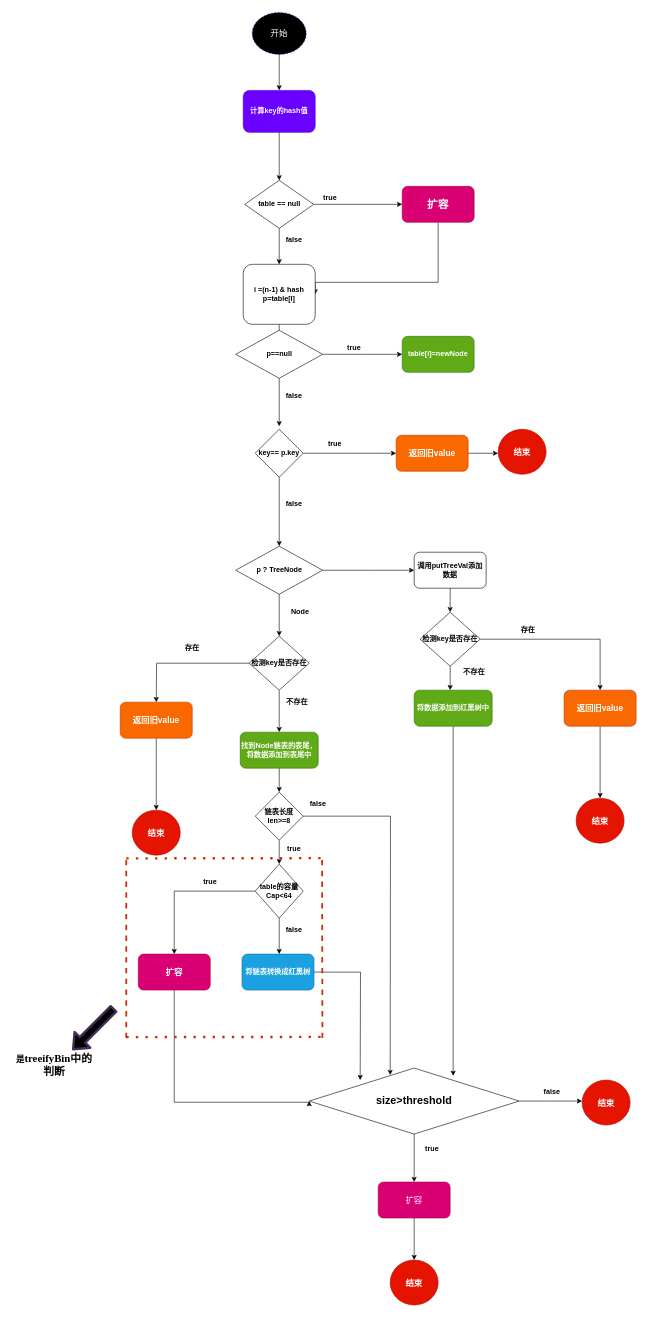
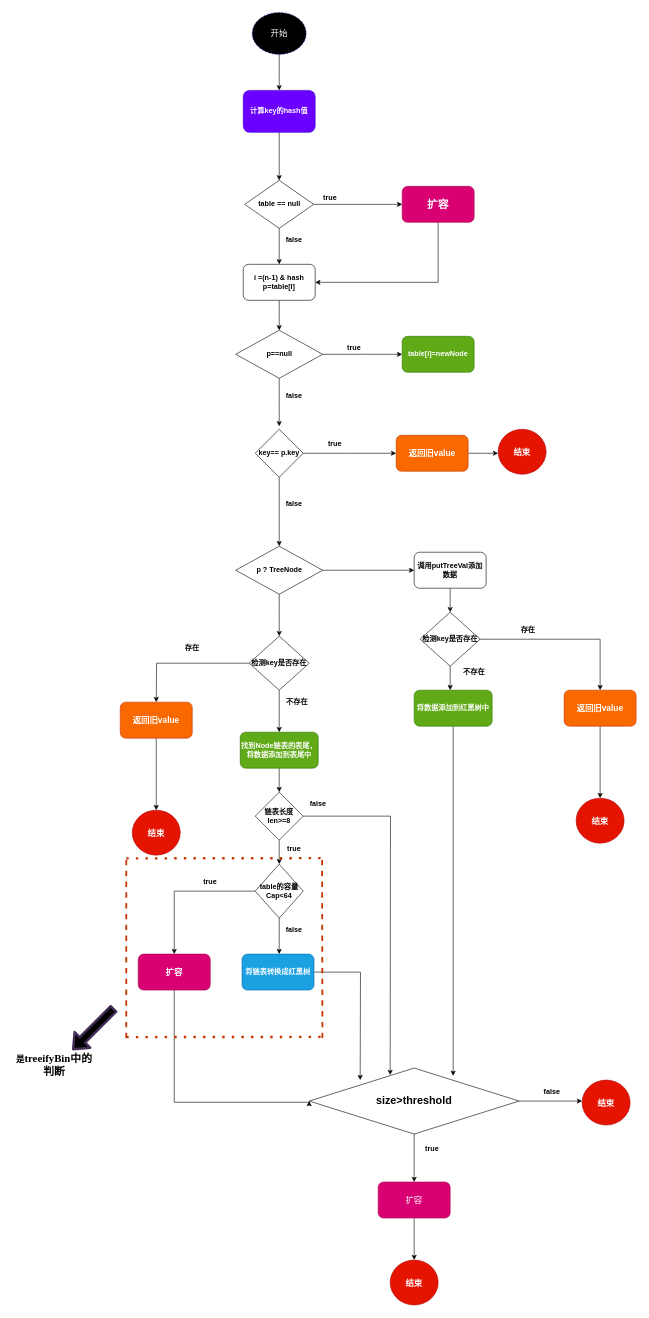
  <mxCell id="0" />
  <mxCell id="1" parent="0" />
  <mxCell id="2" style="edgeStyle=orthogonalEdgeStyle;rounded=0;orthogonalLoop=1;jettySize=auto;html=1;" edge="1" parent="1" source="3"><mxGeometry relative="1" as="geometry"><mxPoint x="465" y="150" as="targetPoint" /></mxGeometry></mxCell>
  <mxCell id="3" value="&lt;font style=&quot;font-size: 14px&quot;&gt;开始&lt;/font&gt;" style="ellipse;whiteSpace=wrap;html=1;strokeColor=#3700CC;fontColor=#ffffff;fillColor=#000000;dashed=1;" vertex="1" parent="1"><mxGeometry x="420" y="20" width="90" height="70" as="geometry" /></mxCell>
  <mxCell id="4" style="edgeStyle=orthogonalEdgeStyle;rounded=0;orthogonalLoop=1;jettySize=auto;html=1;exitX=0.5;exitY=1;exitDx=0;exitDy=0;entryX=0.5;entryY=0;entryDx=0;entryDy=0;" edge="1" parent="1" source="6" target="12"><mxGeometry relative="1" as="geometry"><mxPoint x="465" y="430" as="targetPoint" /></mxGeometry></mxCell>
  <mxCell id="5" style="edgeStyle=orthogonalEdgeStyle;rounded=0;orthogonalLoop=1;jettySize=auto;html=1;exitX=1;exitY=0.5;exitDx=0;exitDy=0;entryX=0;entryY=0.5;entryDx=0;entryDy=0;" edge="1" parent="1" source="6" target="8"><mxGeometry relative="1" as="geometry"><mxPoint x="590" y="340" as="targetPoint" /></mxGeometry></mxCell>
  <mxCell id="6" value="&lt;b&gt;table == null&lt;/b&gt;" style="rhombus;whiteSpace=wrap;html=1;" vertex="1" parent="1"><mxGeometry x="407.5" y="300" width="115" height="80" as="geometry" /></mxCell>
  <mxCell id="7" style="edgeStyle=orthogonalEdgeStyle;rounded=0;orthogonalLoop=1;jettySize=auto;html=1;entryX=1;entryY=0.5;entryDx=0;entryDy=0;" edge="1" parent="1" source="8" target="12"><mxGeometry relative="1" as="geometry"><Array as="points"><mxPoint x="730" y="470" /></Array></mxGeometry></mxCell>
  <mxCell id="8" value="&lt;font style=&quot;font-size: 18px&quot;&gt;&lt;b&gt;扩容&lt;/b&gt;&lt;/font&gt;" style="rounded=1;whiteSpace=wrap;html=1;fillColor=#d80073;strokeColor=#A50040;fontColor=#ffffff;" vertex="1" parent="1"><mxGeometry x="670" y="310" width="120" height="60" as="geometry" /></mxCell>
  <mxCell id="9" value="&lt;b&gt;true&lt;/b&gt;" style="text;html=1;strokeColor=none;fillColor=none;align=center;verticalAlign=middle;whiteSpace=wrap;rounded=0;" vertex="1" parent="1"><mxGeometry x="530" y="320" width="40" height="20" as="geometry" /></mxCell>
  <mxCell id="10" value="&lt;b&gt;false&lt;/b&gt;" style="text;html=1;strokeColor=none;fillColor=none;align=center;verticalAlign=middle;whiteSpace=wrap;rounded=0;" vertex="1" parent="1"><mxGeometry x="470" y="390" width="40" height="20" as="geometry" /></mxCell>
  <mxCell id="11" style="edgeStyle=orthogonalEdgeStyle;rounded=0;orthogonalLoop=1;jettySize=auto;html=1;" edge="1" parent="1" source="12"><mxGeometry relative="1" as="geometry"><mxPoint x="465" y="550" as="targetPoint" /></mxGeometry></mxCell>
- <mxCell id="12" value="&lt;b&gt;i =(n-1) &amp;amp; hash&lt;br&gt;p=table[i]&lt;br&gt;&lt;/b&gt;" style="rounded=1;whiteSpace=wrap;html=1;" vertex="1" parent="1"><mxGeometry x="405" y="440" width="120" height="100" as="geometry" /></mxCell>
+ <mxCell id="12" value="&lt;b&gt;i =(n-1) &amp;amp; hash&lt;br&gt;p=table[i]&lt;br&gt;&lt;/b&gt;" style="rounded=1;whiteSpace=wrap;html=1;" vertex="1" parent="1"><mxGeometry x="405" y="440" width="120" height="60" as="geometry" /></mxCell>
  <mxCell id="13" style="edgeStyle=orthogonalEdgeStyle;rounded=0;orthogonalLoop=1;jettySize=auto;html=1;" edge="1" parent="1" source="15"><mxGeometry relative="1" as="geometry"><mxPoint x="670" y="590" as="targetPoint" /></mxGeometry></mxCell>
  <mxCell id="14" style="edgeStyle=orthogonalEdgeStyle;rounded=0;orthogonalLoop=1;jettySize=auto;html=1;" edge="1" parent="1" source="15"><mxGeometry relative="1" as="geometry"><mxPoint x="465" y="710" as="targetPoint" /></mxGeometry></mxCell>
  <mxCell id="15" value="&lt;b&gt;p==null&lt;/b&gt;" style="rhombus;whiteSpace=wrap;html=1;" vertex="1" parent="1"><mxGeometry x="392.5" y="550" width="145" height="80" as="geometry" /></mxCell>
  <mxCell id="16" value="&lt;b&gt;table[i]=newNode&lt;/b&gt;" style="rounded=1;whiteSpace=wrap;html=1;fillColor=#60a917;strokeColor=#2D7600;fontColor=#ffffff;" vertex="1" parent="1"><mxGeometry x="670" y="560" width="120" height="60" as="geometry" /></mxCell>
  <mxCell id="17" value="&lt;b&gt;true&lt;/b&gt;" style="text;html=1;strokeColor=none;fillColor=none;align=center;verticalAlign=middle;whiteSpace=wrap;rounded=0;" vertex="1" parent="1"><mxGeometry x="570" y="570" width="40" height="20" as="geometry" /></mxCell>
  <mxCell id="18" style="edgeStyle=orthogonalEdgeStyle;rounded=0;orthogonalLoop=1;jettySize=auto;html=1;entryX=0.5;entryY=0;entryDx=0;entryDy=0;" edge="1" parent="1" source="19" target="6"><mxGeometry relative="1" as="geometry" /></mxCell>
  <mxCell id="19" value="&lt;b&gt;计算key的hash值&lt;/b&gt;" style="rounded=1;whiteSpace=wrap;html=1;fillColor=#6a00ff;strokeColor=#3700CC;fontColor=#ffffff;" vertex="1" parent="1"><mxGeometry x="405" y="150" width="120" height="70" as="geometry" /></mxCell>
  <mxCell id="20" value="&lt;b&gt;false&lt;/b&gt;" style="text;html=1;strokeColor=none;fillColor=none;align=center;verticalAlign=middle;whiteSpace=wrap;rounded=0;" vertex="1" parent="1"><mxGeometry x="470" y="650" width="40" height="20" as="geometry" /></mxCell>
  <mxCell id="21" style="edgeStyle=orthogonalEdgeStyle;rounded=0;orthogonalLoop=1;jettySize=auto;html=1;" edge="1" parent="1" source="23"><mxGeometry relative="1" as="geometry"><mxPoint x="690" y="950" as="targetPoint" /></mxGeometry></mxCell>
  <mxCell id="22" style="edgeStyle=orthogonalEdgeStyle;rounded=0;orthogonalLoop=1;jettySize=auto;html=1;exitX=0.5;exitY=1;exitDx=0;exitDy=0;" edge="1" parent="1" source="23"><mxGeometry relative="1" as="geometry"><mxPoint x="465" y="1060" as="targetPoint" /></mxGeometry></mxCell>
  <mxCell id="23" value="&lt;b&gt;p ? TreeNode&lt;/b&gt;" style="rhombus;whiteSpace=wrap;html=1;" vertex="1" parent="1"><mxGeometry x="392.5" y="910" width="145" height="80" as="geometry" /></mxCell>
- <mxCell id="24" value="&lt;b&gt;Node&lt;/b&gt;" style="text;html=1;strokeColor=none;fillColor=none;align=center;verticalAlign=middle;whiteSpace=wrap;rounded=0;" vertex="1" parent="1"><mxGeometry x="470" y="1010" width="60" height="20" as="geometry" /></mxCell>
  <mxCell id="25" style="edgeStyle=orthogonalEdgeStyle;rounded=0;orthogonalLoop=1;jettySize=auto;html=1;" edge="1" parent="1" source="27"><mxGeometry relative="1" as="geometry"><mxPoint x="660" y="755" as="targetPoint" /></mxGeometry></mxCell>
  <mxCell id="26" style="edgeStyle=orthogonalEdgeStyle;rounded=0;orthogonalLoop=1;jettySize=auto;html=1;exitX=0.5;exitY=1;exitDx=0;exitDy=0;entryX=0.5;entryY=0;entryDx=0;entryDy=0;" edge="1" parent="1" source="27" target="23"><mxGeometry relative="1" as="geometry" /></mxCell>
  <mxCell id="27" value="&lt;span&gt;&lt;b&gt;key== p.key&lt;/b&gt;&lt;/span&gt;" style="rhombus;whiteSpace=wrap;html=1;fillColor=#FFFFFF;" vertex="1" parent="1"><mxGeometry x="425" y="715" width="80" height="80" as="geometry" /></mxCell>
  <mxCell id="28" value="&lt;b&gt;true&lt;/b&gt;" style="text;html=1;strokeColor=none;fillColor=none;align=center;verticalAlign=middle;whiteSpace=wrap;rounded=0;" vertex="1" parent="1"><mxGeometry x="537.5" y="730" width="40" height="20" as="geometry" /></mxCell>
  <mxCell id="29" style="edgeStyle=orthogonalEdgeStyle;rounded=0;orthogonalLoop=1;jettySize=auto;html=1;" edge="1" parent="1" source="30"><mxGeometry relative="1" as="geometry"><mxPoint x="830" y="755" as="targetPoint" /></mxGeometry></mxCell>
  <mxCell id="30" value="&lt;b&gt;&lt;font style=&quot;font-size: 14px&quot;&gt;返回旧value&lt;/font&gt;&lt;/b&gt;" style="rounded=1;whiteSpace=wrap;html=1;fillColor=#fa6800;strokeColor=#C73500;fontColor=#ffffff;" vertex="1" parent="1"><mxGeometry x="660" y="725" width="120" height="60" as="geometry" /></mxCell>
  <mxCell id="31" value="&lt;b&gt;false&lt;/b&gt;" style="text;html=1;strokeColor=none;fillColor=none;align=center;verticalAlign=middle;whiteSpace=wrap;rounded=0;" vertex="1" parent="1"><mxGeometry x="470" y="830" width="40" height="20" as="geometry" /></mxCell>
  <mxCell id="32" style="edgeStyle=orthogonalEdgeStyle;rounded=0;orthogonalLoop=1;jettySize=auto;html=1;" edge="1" parent="1" source="33"><mxGeometry relative="1" as="geometry"><mxPoint x="750" y="1020" as="targetPoint" /></mxGeometry></mxCell>
  <mxCell id="33" value="&lt;b&gt;调用putTreeVal添加数据&lt;/b&gt;" style="rounded=1;whiteSpace=wrap;html=1;fillColor=#FFFFFF;" vertex="1" parent="1"><mxGeometry x="690" y="920" width="120" height="60" as="geometry" /></mxCell>
  <mxCell id="34" style="edgeStyle=orthogonalEdgeStyle;rounded=0;orthogonalLoop=1;jettySize=auto;html=1;" edge="1" parent="1" source="36"><mxGeometry relative="1" as="geometry"><mxPoint x="750" y="1150" as="targetPoint" /></mxGeometry></mxCell>
  <mxCell id="35" style="edgeStyle=orthogonalEdgeStyle;rounded=0;orthogonalLoop=1;jettySize=auto;html=1;entryX=0.5;entryY=0;entryDx=0;entryDy=0;" edge="1" parent="1" source="36" target="40"><mxGeometry relative="1" as="geometry" /></mxCell>
  <mxCell id="36" value="&lt;b&gt;检测key是否存在&lt;/b&gt;" style="rhombus;whiteSpace=wrap;html=1;fillColor=#FFFFFF;" vertex="1" parent="1"><mxGeometry x="700" y="1020" width="100" height="90" as="geometry" /></mxCell>
  <mxCell id="37" value="&lt;b&gt;不&lt;/b&gt;&lt;b&gt;存在&lt;/b&gt;" style="text;html=1;strokeColor=none;fillColor=none;align=center;verticalAlign=middle;whiteSpace=wrap;rounded=0;" vertex="1" parent="1"><mxGeometry x="760" y="1110" width="60" height="20" as="geometry" /></mxCell>
  <mxCell id="38" value="&lt;font style=&quot;font-size: 14px&quot;&gt;&lt;b&gt;结束&lt;/b&gt;&lt;/font&gt;" style="ellipse;whiteSpace=wrap;html=1;fillColor=#e51400;strokeColor=#B20000;fontColor=#ffffff;" vertex="1" parent="1"><mxGeometry x="830" y="715" width="80" height="75" as="geometry" /></mxCell>
  <mxCell id="39" style="edgeStyle=orthogonalEdgeStyle;rounded=0;orthogonalLoop=1;jettySize=auto;html=1;entryX=0.5;entryY=0;entryDx=0;entryDy=0;" edge="1" parent="1" source="40" target="41"><mxGeometry relative="1" as="geometry" /></mxCell>
  <mxCell id="40" value="&lt;b&gt;&lt;font style=&quot;font-size: 14px&quot;&gt;返回旧value&lt;/font&gt;&lt;/b&gt;" style="rounded=1;whiteSpace=wrap;html=1;fillColor=#fa6800;strokeColor=#C73500;fontColor=#ffffff;" vertex="1" parent="1"><mxGeometry x="940" y="1150" width="120" height="60" as="geometry" /></mxCell>
  <mxCell id="41" value="&lt;font style=&quot;font-size: 14px&quot;&gt;&lt;b&gt;结束&lt;/b&gt;&lt;/font&gt;" style="ellipse;whiteSpace=wrap;html=1;fillColor=#e51400;strokeColor=#B20000;fontColor=#ffffff;" vertex="1" parent="1"><mxGeometry x="960" y="1330" width="80" height="75" as="geometry" /></mxCell>
  <mxCell id="42" value="&lt;b&gt;存在&lt;/b&gt;" style="text;html=1;strokeColor=none;fillColor=none;align=center;verticalAlign=middle;whiteSpace=wrap;rounded=0;" vertex="1" parent="1"><mxGeometry x="850" y="1040" width="60" height="20" as="geometry" /></mxCell>
  <mxCell id="43" style="edgeStyle=orthogonalEdgeStyle;rounded=0;orthogonalLoop=1;jettySize=auto;html=1;" edge="1" parent="1" source="44"><mxGeometry relative="1" as="geometry"><mxPoint x="755" y="1793" as="targetPoint" /></mxGeometry></mxCell>
  <mxCell id="44" value="&lt;b&gt;将数据添加到红黑树中&lt;/b&gt;" style="rounded=1;whiteSpace=wrap;html=1;fillColor=#60a917;strokeColor=#2D7600;fontColor=#ffffff;" vertex="1" parent="1"><mxGeometry x="690" y="1150" width="130" height="60" as="geometry" /></mxCell>
  <mxCell id="45" style="edgeStyle=orthogonalEdgeStyle;rounded=0;orthogonalLoop=1;jettySize=auto;html=1;" edge="1" parent="1" source="47"><mxGeometry relative="1" as="geometry"><mxPoint x="260" y="1170" as="targetPoint" /></mxGeometry></mxCell>
  <mxCell id="46" style="edgeStyle=orthogonalEdgeStyle;rounded=0;orthogonalLoop=1;jettySize=auto;html=1;" edge="1" parent="1" source="47"><mxGeometry relative="1" as="geometry"><mxPoint x="465" y="1220" as="targetPoint" /></mxGeometry></mxCell>
  <mxCell id="47" value="&lt;b&gt;检测key是否存在&lt;/b&gt;" style="rhombus;whiteSpace=wrap;html=1;fillColor=#FFFFFF;" vertex="1" parent="1"><mxGeometry x="415" y="1060" width="100" height="90" as="geometry" /></mxCell>
  <mxCell id="48" style="edgeStyle=orthogonalEdgeStyle;rounded=0;orthogonalLoop=1;jettySize=auto;html=1;entryX=0.5;entryY=0;entryDx=0;entryDy=0;" edge="1" parent="1" source="49" target="50"><mxGeometry relative="1" as="geometry" /></mxCell>
  <mxCell id="49" value="&lt;b&gt;&lt;font style=&quot;font-size: 14px&quot;&gt;返回旧value&lt;/font&gt;&lt;/b&gt;" style="rounded=1;whiteSpace=wrap;html=1;fillColor=#fa6800;strokeColor=#C73500;fontColor=#ffffff;" vertex="1" parent="1"><mxGeometry x="200" y="1170" width="120" height="60" as="geometry" /></mxCell>
  <mxCell id="50" value="&lt;font style=&quot;font-size: 14px&quot;&gt;&lt;b&gt;结束&lt;/b&gt;&lt;/font&gt;" style="ellipse;whiteSpace=wrap;html=1;fillColor=#e51400;strokeColor=#B20000;fontColor=#ffffff;" vertex="1" parent="1"><mxGeometry x="220" y="1350" width="80" height="75" as="geometry" /></mxCell>
  <mxCell id="51" value="&lt;b&gt;存在&lt;/b&gt;" style="text;html=1;strokeColor=none;fillColor=none;align=center;verticalAlign=middle;whiteSpace=wrap;rounded=0;" vertex="1" parent="1"><mxGeometry x="290" y="1070" width="60" height="20" as="geometry" /></mxCell>
  <mxCell id="52" value="&lt;b&gt;不&lt;/b&gt;&lt;b&gt;存在&lt;/b&gt;" style="text;html=1;strokeColor=none;fillColor=none;align=center;verticalAlign=middle;whiteSpace=wrap;rounded=0;" vertex="1" parent="1"><mxGeometry x="465" y="1160" width="60" height="20" as="geometry" /></mxCell>
  <mxCell id="53" style="edgeStyle=orthogonalEdgeStyle;rounded=0;orthogonalLoop=1;jettySize=auto;html=1;" edge="1" parent="1" source="54"><mxGeometry relative="1" as="geometry"><mxPoint x="465" y="1320" as="targetPoint" /></mxGeometry></mxCell>
  <mxCell id="54" value="&lt;span&gt;&lt;b&gt;找到Node链表的表尾，将数据添加到表尾中&lt;/b&gt;&lt;/span&gt;" style="rounded=1;whiteSpace=wrap;html=1;fillColor=#60a917;strokeColor=#2D7600;fontColor=#ffffff;" vertex="1" parent="1"><mxGeometry x="400" y="1220" width="130" height="60" as="geometry" /></mxCell>
  <mxCell id="55" style="edgeStyle=orthogonalEdgeStyle;rounded=0;orthogonalLoop=1;jettySize=auto;html=1;" edge="1" parent="1" source="57"><mxGeometry relative="1" as="geometry"><mxPoint x="465" y="1440" as="targetPoint" /></mxGeometry></mxCell>
  <mxCell id="56" style="edgeStyle=orthogonalEdgeStyle;rounded=0;orthogonalLoop=1;jettySize=auto;html=1;exitX=1;exitY=0.5;exitDx=0;exitDy=0;" edge="1" parent="1" source="57"><mxGeometry relative="1" as="geometry"><mxPoint x="650" y="1791.6" as="targetPoint" /></mxGeometry></mxCell>
  <mxCell id="57" value="&lt;b&gt;链表长度len&amp;gt;=8&lt;/b&gt;" style="rhombus;whiteSpace=wrap;html=1;fillColor=#FFFFFF;" vertex="1" parent="1"><mxGeometry x="425" y="1320" width="80" height="80" as="geometry" /></mxCell>
  <mxCell id="58" value="&lt;b&gt;true&lt;/b&gt;" style="text;html=1;strokeColor=none;fillColor=none;align=center;verticalAlign=middle;whiteSpace=wrap;rounded=0;" vertex="1" parent="1"><mxGeometry x="470" y="1405" width="40" height="20" as="geometry" /></mxCell>
  <mxCell id="59" value="&lt;b&gt;false&lt;/b&gt;" style="text;html=1;strokeColor=none;fillColor=none;align=center;verticalAlign=middle;whiteSpace=wrap;rounded=0;" vertex="1" parent="1"><mxGeometry x="510" y="1330" width="40" height="20" as="geometry" /></mxCell>
  <mxCell id="60" style="edgeStyle=orthogonalEdgeStyle;rounded=0;orthogonalLoop=1;jettySize=auto;html=1;entryX=0.5;entryY=0;entryDx=0;entryDy=0;" edge="1" parent="1" source="62" target="66"><mxGeometry relative="1" as="geometry"><mxPoint x="290" y="1560" as="targetPoint" /></mxGeometry></mxCell>
  <mxCell id="61" style="edgeStyle=orthogonalEdgeStyle;rounded=0;orthogonalLoop=1;jettySize=auto;html=1;" edge="1" parent="1" source="62"><mxGeometry relative="1" as="geometry"><mxPoint x="465" y="1590" as="targetPoint" /></mxGeometry></mxCell>
  <mxCell id="62" value="&lt;b&gt;table的容量Cap&amp;lt;64&lt;/b&gt;" style="rhombus;whiteSpace=wrap;html=1;fillColor=#FFFFFF;" vertex="1" parent="1"><mxGeometry x="425" y="1440" width="80" height="90" as="geometry" /></mxCell>
  <mxCell id="63" value="&lt;b&gt;false&lt;/b&gt;" style="text;html=1;strokeColor=none;fillColor=none;align=center;verticalAlign=middle;whiteSpace=wrap;rounded=0;" vertex="1" parent="1"><mxGeometry x="470" y="1540" width="40" height="20" as="geometry" /></mxCell>
  <mxCell id="64" value="&lt;b&gt;true&lt;/b&gt;" style="text;html=1;strokeColor=none;fillColor=none;align=center;verticalAlign=middle;whiteSpace=wrap;rounded=0;" vertex="1" parent="1"><mxGeometry x="330" y="1460" width="40" height="20" as="geometry" /></mxCell>
  <mxCell id="65" style="edgeStyle=orthogonalEdgeStyle;rounded=0;orthogonalLoop=1;jettySize=auto;html=1;entryX=0;entryY=0.5;entryDx=0;entryDy=0;" edge="1" parent="1" source="66" target="71"><mxGeometry relative="1" as="geometry"><mxPoint x="290" y="1900" as="targetPoint" /><Array as="points"><mxPoint x="290" y="1837" /></Array></mxGeometry></mxCell>
  <mxCell id="66" value="&lt;b&gt;&lt;font style=&quot;font-size: 14px&quot;&gt;扩容&lt;/font&gt;&lt;/b&gt;" style="rounded=1;whiteSpace=wrap;html=1;fillColor=#d80073;strokeColor=#A50040;fontColor=#ffffff;" vertex="1" parent="1"><mxGeometry x="230" y="1590" width="120" height="60" as="geometry" /></mxCell>
  <mxCell id="67" style="edgeStyle=orthogonalEdgeStyle;rounded=0;orthogonalLoop=1;jettySize=auto;html=1;" edge="1" parent="1" source="68"><mxGeometry relative="1" as="geometry"><mxPoint x="600" y="1800" as="targetPoint" /></mxGeometry></mxCell>
  <mxCell id="68" value="&lt;b&gt;将链表转换成红黑树&lt;/b&gt;" style="rounded=1;whiteSpace=wrap;html=1;fillColor=#1ba1e2;strokeColor=#006EAF;fontColor=#ffffff;" vertex="1" parent="1"><mxGeometry x="403" y="1590" width="120" height="60" as="geometry" /></mxCell>
  <mxCell id="69" style="edgeStyle=orthogonalEdgeStyle;rounded=0;orthogonalLoop=1;jettySize=auto;html=1;" edge="1" parent="1" source="71"><mxGeometry relative="1" as="geometry"><mxPoint x="690" y="1970" as="targetPoint" /></mxGeometry></mxCell>
  <mxCell id="70" style="edgeStyle=orthogonalEdgeStyle;rounded=0;orthogonalLoop=1;jettySize=auto;html=1;" edge="1" parent="1" source="71"><mxGeometry relative="1" as="geometry"><mxPoint x="970" y="1835" as="targetPoint" /></mxGeometry></mxCell>
  <mxCell id="71" value="&lt;b&gt;&lt;font style=&quot;font-size: 18px&quot;&gt;size&amp;gt;threshold&lt;/font&gt;&lt;/b&gt;" style="rhombus;whiteSpace=wrap;html=1;fillColor=#FFFFFF;" vertex="1" parent="1"><mxGeometry x="515" y="1780" width="350" height="110" as="geometry" /></mxCell>
  <mxCell id="72" value="&lt;b&gt;false&lt;/b&gt;" style="text;html=1;strokeColor=none;fillColor=none;align=center;verticalAlign=middle;whiteSpace=wrap;rounded=0;" vertex="1" parent="1"><mxGeometry x="900" y="1810" width="40" height="20" as="geometry" /></mxCell>
  <mxCell id="73" value="&lt;b&gt;true&lt;/b&gt;" style="text;html=1;strokeColor=none;fillColor=none;align=center;verticalAlign=middle;whiteSpace=wrap;rounded=0;" vertex="1" parent="1"><mxGeometry x="700" y="1904" width="40" height="20" as="geometry" /></mxCell>
  <mxCell id="74" style="edgeStyle=orthogonalEdgeStyle;rounded=0;orthogonalLoop=1;jettySize=auto;html=1;" edge="1" parent="1" source="75"><mxGeometry relative="1" as="geometry"><mxPoint x="690" y="2100" as="targetPoint" /></mxGeometry></mxCell>
  <mxCell id="75" value="&lt;font style=&quot;font-size: 14px&quot;&gt;扩容&lt;/font&gt;" style="rounded=1;whiteSpace=wrap;html=1;fillColor=#d80073;strokeColor=#A50040;fontColor=#ffffff;" vertex="1" parent="1"><mxGeometry x="630" y="1970" width="120" height="60" as="geometry" /></mxCell>
  <mxCell id="76" value="&lt;font style=&quot;font-size: 14px&quot;&gt;&lt;b&gt;结束&lt;/b&gt;&lt;/font&gt;" style="ellipse;whiteSpace=wrap;html=1;fillColor=#e51400;strokeColor=#B20000;fontColor=#ffffff;" vertex="1" parent="1"><mxGeometry x="970" y="1800" width="80" height="75" as="geometry" /></mxCell>
  <mxCell id="77" value="&lt;font style=&quot;font-size: 14px&quot;&gt;&lt;b&gt;结束&lt;/b&gt;&lt;/font&gt;" style="ellipse;whiteSpace=wrap;html=1;fillColor=#e51400;strokeColor=#B20000;fontColor=#ffffff;" vertex="1" parent="1"><mxGeometry x="650" y="2100" width="80" height="75" as="geometry" /></mxCell>
  <mxCell id="78" value="" style="endArrow=none;dashed=1;html=1;strokeWidth=3;fillColor=#fa6800;strokeColor=#C73500;" edge="1" parent="1"><mxGeometry width="50" height="50" relative="1" as="geometry"><mxPoint x="210" y="1730" as="sourcePoint" /><mxPoint x="210" y="1427.6" as="targetPoint" /></mxGeometry></mxCell>
  <mxCell id="79" value="" style="endArrow=none;dashed=1;html=1;strokeWidth=3;fillColor=#fa6800;strokeColor=#C73500;" edge="1" parent="1"><mxGeometry width="50" height="50" relative="1" as="geometry"><mxPoint x="537" y="1730" as="sourcePoint" /><mxPoint x="536.5" y="1425" as="targetPoint" /></mxGeometry></mxCell>
  <mxCell id="80" value="" style="endArrow=none;dashed=1;html=1;dashPattern=1 3;strokeWidth=4;fillColor=#fa6800;strokeColor=#C73500;" edge="1" parent="1"><mxGeometry width="50" height="50" relative="1" as="geometry"><mxPoint x="210" y="1728.4" as="sourcePoint" /><mxPoint x="540" y="1728" as="targetPoint" /></mxGeometry></mxCell>
  <mxCell id="81" value="" style="endArrow=none;dashed=1;html=1;dashPattern=1 3;strokeWidth=4;fillColor=#fa6800;strokeColor=#C73500;" edge="1" parent="1"><mxGeometry width="50" height="50" relative="1" as="geometry"><mxPoint x="210" y="1430.4" as="sourcePoint" /><mxPoint x="540" y="1430" as="targetPoint" /></mxGeometry></mxCell>
  <mxCell id="82" value="" style="shape=flexArrow;endArrow=classic;html=1;strokeWidth=4;strokeColor=#432D57;fillColor=#000000;" edge="1" parent="1"><mxGeometry width="50" height="50" relative="1" as="geometry"><mxPoint x="190" y="1680" as="sourcePoint" /><mxPoint x="120" y="1750" as="targetPoint" /></mxGeometry></mxCell>
  <mxCell id="83" value="&lt;b&gt;&lt;span style=&quot;background-color: rgb(248 , 249 , 250)&quot;&gt;&lt;font style=&quot;font-size: 14px&quot;&gt;是&lt;/font&gt;&lt;/span&gt;&lt;span style=&quot;background-color: rgb(255 , 255 , 255) ; font-family: &amp;#34;consolas&amp;#34; ; font-size: 13.5pt&quot;&gt;treeifyBin中的判断&lt;/span&gt;&lt;/b&gt;" style="text;html=1;strokeColor=none;fillColor=none;align=center;verticalAlign=middle;whiteSpace=wrap;rounded=0;" vertex="1" parent="1"><mxGeometry x="20" y="1740" width="140" height="70" as="geometry" /></mxCell>
